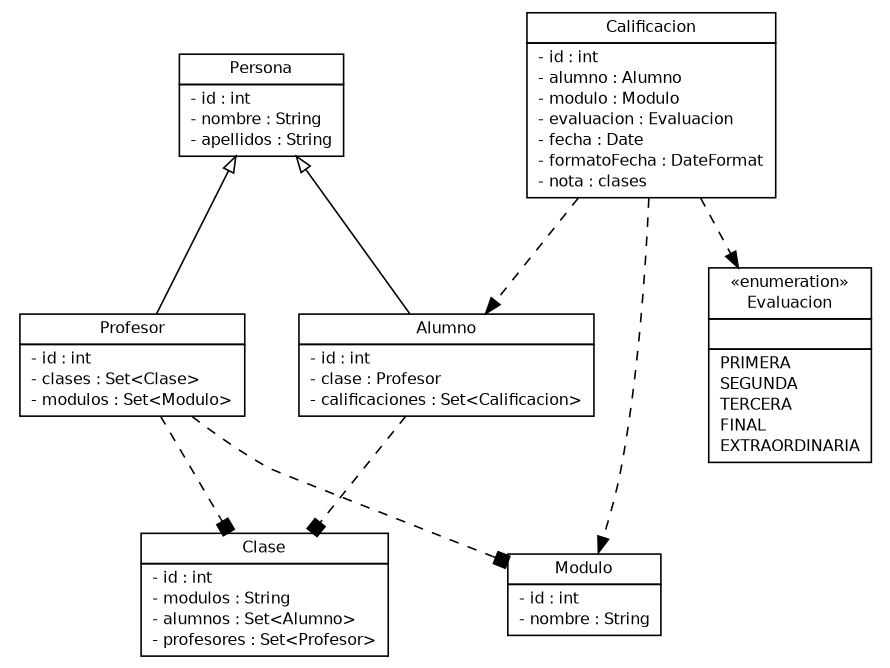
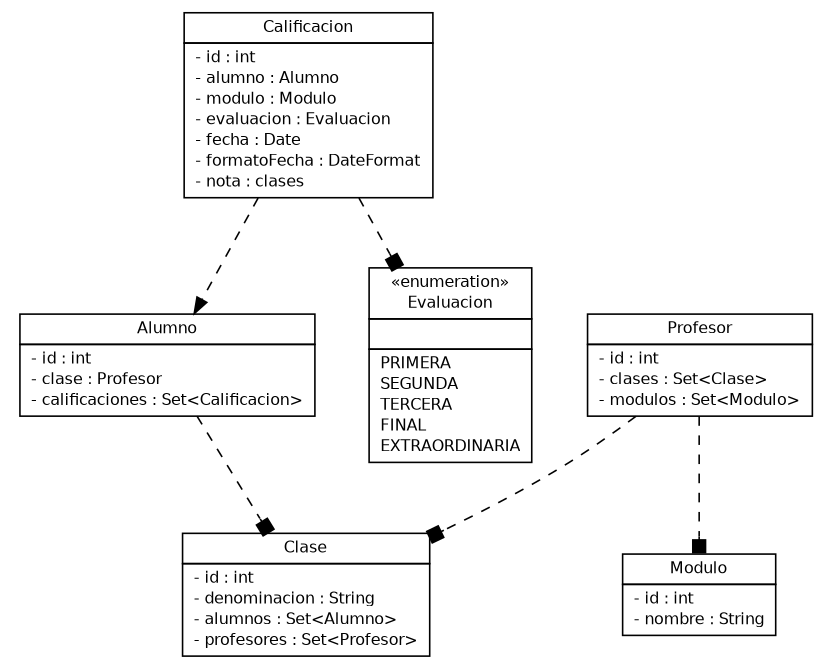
  digraph {
    nodesep=0.25
    ranksep=0.5
    node [fontcolor=black fontname=Helvetica fontsize=10.0 shape=plaintext]
    edge [arrowhead=normal color=black fontcolor=black fontname=Helvetica fontsize=10.0 headport=p labelfontname=Helvetica labelfontsize=10 style=dashed tailport=p]
    n1 [label=<<table title="curso.java.app.miniclase.pojos.Calificacion" border="0" cellborder="1" cellspacing="0" cellpadding="2" port="p" href="./Calificacion.html"> 		<tr><td><table border="0" cellspacing="0" cellpadding="1"> <tr><td align="center" balign="center"> Calificacion </td></tr> 		</table></td></tr> 		<tr><td><table border="0" cellspacing="0" cellpadding="1"> <tr><td align="left" balign="left"> - id : int </td></tr> <tr><td align="left" balign="left"> - alumno : Alumno </td></tr> <tr><td align="left" balign="left"> - modulo : Modulo </td></tr> <tr><td align="left" balign="left"> - evaluacion : Evaluacion </td></tr> <tr><td align="left" balign="left"> - fecha : Date </td></tr> <tr><td align="left" balign="left"> - formatoFecha : DateFormat </td></tr> <tr><td align="left" balign="left"> - nota : clases </td></tr> 		</table></td></tr> 		</table>>]
    n2 [label=<<table title="curso.java.app.miniclase.pojos.Alumno" border="0" cellborder="1" cellspacing="0" cellpadding="2" port="p" href="./Alumno.html"> 		<tr><td><table border="0" cellspacing="0" cellpadding="1"> <tr><td align="center" balign="center"> Alumno </td></tr> 		</table></td></tr> 		<tr><td><table border="0" cellspacing="0" cellpadding="1"> <tr><td align="left" balign="left"> - id : int </td></tr> <tr><td align="left" balign="left"> - clase : Profesor </td></tr> <tr><td align="left" balign="left"> - calificaciones : Set&lt;Calificacion&gt; </td></tr> 		</table></td></tr> 		</table>>]
    n3 [label=<<table title="curso.java.app.miniclase.pojos.Evaluacion" border="0" cellborder="1" cellspacing="0" cellpadding="2" port="p" href="./Evaluacion.html"> 		<tr><td><table border="0" cellspacing="0" cellpadding="1"> <tr><td align="center" balign="center"> &#171;enumeration&#187; </td></tr> <tr><td align="center" balign="center"> Evaluacion </td></tr> 		</table></td></tr> 		<tr><td><table border="0" cellspacing="0" cellpadding="1"> <tr><td align="left" balign="left">  </td></tr> 		</table></td></tr> 		<tr><td><table border="0" cellspacing="0" cellpadding="1"> <tr><td align="left" balign="left"> PRIMERA </td></tr> <tr><td align="left" balign="left"> SEGUNDA </td></tr> <tr><td align="left" balign="left"> TERCERA </td></tr> <tr><td align="left" balign="left"> FINAL </td></tr> <tr><td align="left" balign="left"> EXTRAORDINARIA </td></tr> 		</table></td></tr> 		</table>>]
    n4 [label=<<table title="curso.java.app.miniclase.pojos.Modulo" border="0" cellborder="1" cellspacing="0" cellpadding="2" port="p" href="./Modulo.html"> 		<tr><td><table border="0" cellspacing="0" cellpadding="1"> <tr><td align="center" balign="center"> Modulo </td></tr> 		</table></td></tr> 		<tr><td><table border="0" cellspacing="0" cellpadding="1"> <tr><td align="left" balign="left"> - id : int </td></tr> <tr><td align="left" balign="left"> - nombre : String </td></tr> 		</table></td></tr> 		</table>>]
-   n5 [label=<<table title="curso.java.app.miniclase.pojos.Clase" border="0" cellborder="1" cellspacing="0" cellpadding="2" port="p" href="./Clase.html"> 		<tr><td><table border="0" cellspacing="0" cellpadding="1"> <tr><td align="center" balign="center"> Clase </td></tr> 		</table></td></tr> 		<tr><td><table border="0" cellspacing="0" cellpadding="1"> <tr><td align="left" balign="left"> - id : int </td></tr> <tr><td align="left" balign="left"> - modulos : String </td></tr> <tr><td align="left" balign="left"> - alumnos : Set&lt;Alumno&gt; </td></tr> <tr><td align="left" balign="left"> - profesores : Set&lt;Profesor&gt; </td></tr> 		</table></td></tr> 		</table>>]
-   n6 [label=<<table title="curso.java.app.miniclase.pojos.Persona" border="0" cellborder="1" cellspacing="0" cellpadding="2" port="p" href="./Persona.html"> 		<tr><td><table border="0" cellspacing="0" cellpadding="1"> <tr><td align="center" balign="center"> Persona </td></tr> 		</table></td></tr> 		<tr><td><table border="0" cellspacing="0" cellpadding="1"> <tr><td align="left" balign="left"> - id : int </td></tr> <tr><td align="left" balign="left"> - nombre : String </td></tr> <tr><td align="left" balign="left"> - apellidos : String </td></tr> 		</table></td></tr> 		</table>>]
+   n5 [label=<<table title="curso.java.app.miniclase.pojos.Clase" border="0" cellborder="1" cellspacing="0" cellpadding="2" port="p" href="./Clase.html"> 		<tr><td><table border="0" cellspacing="0" cellpadding="1"> <tr><td align="center" balign="center"> Clase </td></tr> 		</table></td></tr> 		<tr><td><table border="0" cellspacing="0" cellpadding="1"> <tr><td align="left" balign="left"> - id : int </td></tr> <tr><td align="left" balign="left"> - denominacion : String </td></tr> <tr><td align="left" balign="left"> - alumnos : Set&lt;Alumno&gt; </td></tr> <tr><td align="left" balign="left"> - profesores : Set&lt;Profesor&gt; </td></tr> 		</table></td></tr> 		</table>>]
    n7 [label=<<table title="curso.java.app.miniclase.pojos.Profesor" border="0" cellborder="1" cellspacing="0" cellpadding="2" port="p" href="./Profesor.html"> 		<tr><td><table border="0" cellspacing="0" cellpadding="1"> <tr><td align="center" balign="center"> Profesor </td></tr> 		</table></td></tr> 		<tr><td><table border="0" cellspacing="0" cellpadding="1"> <tr><td align="left" balign="left"> - id : int </td></tr> <tr><td align="left" balign="left"> - clases : Set&lt;Clase&gt; </td></tr> <tr><td align="left" balign="left"> - modulos : Set&lt;Modulo&gt; </td></tr> 		</table></td></tr> 		</table>>]
    n1 -> n2
-   n1 -> n3
-   n1 -> n4
+   n1 -> n3 [arrowhead=box]
    n2 -> n5 [arrowhead=box]
-   n6 -> n2 [arrowtail=empty dir=back fontsize=10 arrowhead="" color="" fontcolor="" style=""]
-   n6 -> n7 [arrowtail=empty dir=back fontsize=10 arrowhead="" color="" fontcolor="" style=""]
    n7 -> n4 [arrowhead=box]
    n7 -> n5 [arrowhead=box]
  }
